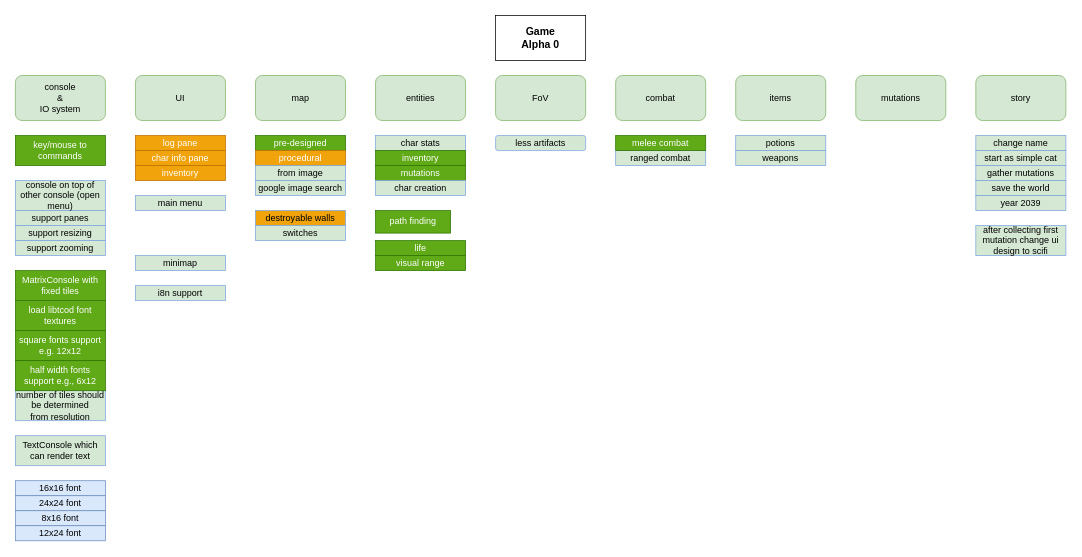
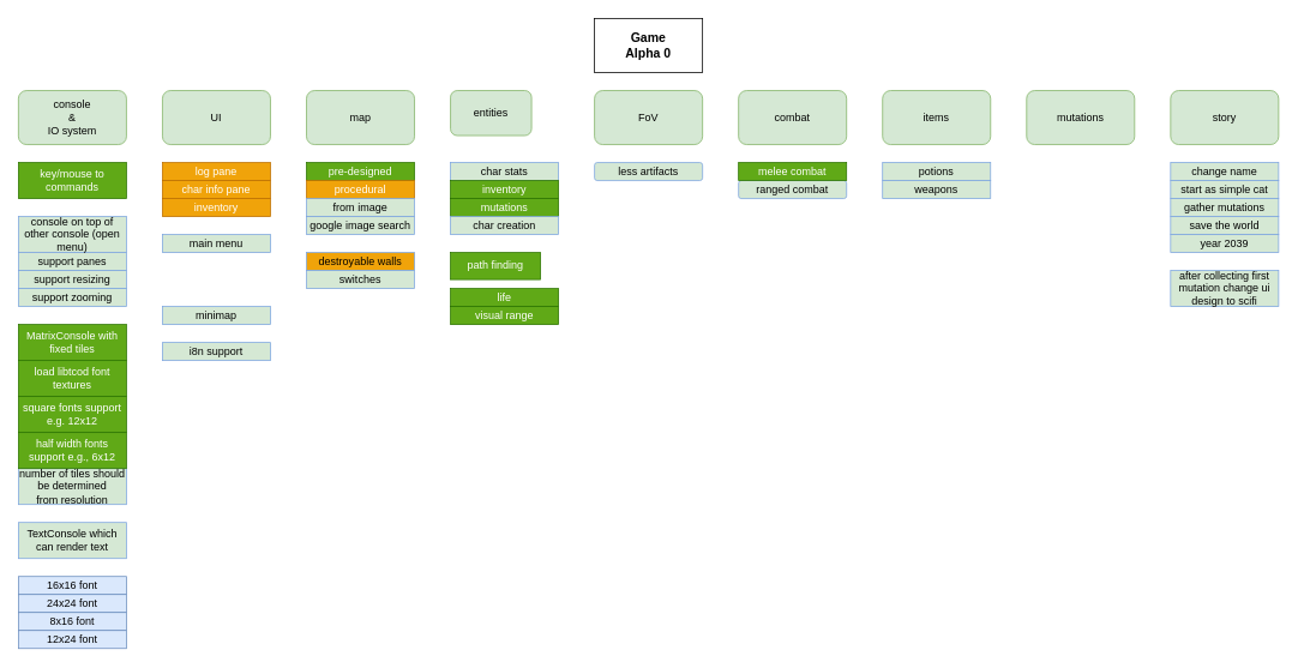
  <mxCell id="0" />
  <mxCell id="1" parent="0" />
  <mxCell id="2" value="console&lt;br&gt;&amp;amp;&lt;br&gt;IO system" style="rounded=1;whiteSpace=wrap;html=1;fillColor=#d5e8d4;strokeColor=#82b366;" parent="1" vertex="1"><mxGeometry x="20" y="100" width="120" height="60" as="geometry" /></mxCell>
  <mxCell id="3" value="map" style="rounded=1;whiteSpace=wrap;html=1;fillColor=#d5e8d4;strokeColor=#82b366;" parent="1" vertex="1"><mxGeometry x="340" y="100" width="120" height="60" as="geometry" /></mxCell>
  <mxCell id="4" value="pre-designed" style="rounded=0;whiteSpace=wrap;html=1;fillColor=#60a917;strokeColor=#2D7600;glass=0;fontColor=#ffffff;" parent="1" vertex="1"><mxGeometry x="340" y="180" width="120" height="20" as="geometry" /></mxCell>
  <mxCell id="5" value="combat" style="rounded=1;whiteSpace=wrap;html=1;fillColor=#d5e8d4;strokeColor=#82b366;" parent="1" vertex="1"><mxGeometry x="820" y="100" width="120" height="60" as="geometry" /></mxCell>
- <mxCell id="6" value="entities" style="rounded=1;whiteSpace=wrap;html=1;fillColor=#d5e8d4;strokeColor=#82b366;" parent="1" vertex="1"><mxGeometry x="500" y="100" width="120" height="60" as="geometry" /></mxCell>
+ <mxCell id="6" value="entities" style="rounded=1;whiteSpace=wrap;html=1;fillColor=#d5e8d4;strokeColor=#82b366;" parent="1" vertex="1"><mxGeometry x="500" y="100" width="90" height="50" as="geometry" /></mxCell>
  <mxCell id="7" value="items" style="rounded=1;whiteSpace=wrap;html=1;fillColor=#d5e8d4;strokeColor=#82b366;" parent="1" vertex="1"><mxGeometry x="980" y="100" width="120" height="60" as="geometry" /></mxCell>
  <mxCell id="8" value="UI" style="rounded=1;whiteSpace=wrap;html=1;fillColor=#d5e8d4;strokeColor=#82b366;" parent="1" vertex="1"><mxGeometry x="180" y="100" width="120" height="60" as="geometry" /></mxCell>
  <mxCell id="9" value="procedural" style="rounded=0;whiteSpace=wrap;html=1;fillColor=#f0a30a;strokeColor=#BD7000;comic=0;fontColor=#ffffff;" parent="1" vertex="1"><mxGeometry x="340" y="200" width="120" height="20" as="geometry" /></mxCell>
  <mxCell id="10" value="from image" style="rounded=0;whiteSpace=wrap;html=1;fillColor=#D5E8D4;strokeColor=#7EA6E0;comic=0;" parent="1" vertex="1"><mxGeometry x="340" y="220" width="120" height="20" as="geometry" /></mxCell>
  <mxCell id="11" value="google image search" style="rounded=0;whiteSpace=wrap;html=1;fillColor=#D5E8D4;strokeColor=#7EA6E0;comic=0;" parent="1" vertex="1"><mxGeometry x="340" y="240" width="120" height="20" as="geometry" /></mxCell>
  <mxCell id="12" value="life" style="rounded=0;whiteSpace=wrap;html=1;fillColor=#60a917;strokeColor=#2D7600;glass=0;fontColor=#ffffff;" parent="1" vertex="1"><mxGeometry x="500" y="320" width="120" height="20" as="geometry" /></mxCell>
  <mxCell id="13" value="char stats" style="rounded=0;whiteSpace=wrap;html=1;fillColor=#D5E8D4;strokeColor=#7EA6E0;comic=0;" parent="1" vertex="1"><mxGeometry x="500" y="180" width="120" height="20" as="geometry" /></mxCell>
  <mxCell id="14" value="inventory" style="rounded=0;whiteSpace=wrap;html=1;fillColor=#60a917;strokeColor=#2D7600;comic=0;fontColor=#ffffff;" parent="1" vertex="1"><mxGeometry x="500" y="200" width="120" height="20" as="geometry" /></mxCell>
  <mxCell id="15" value="mutations" style="rounded=0;whiteSpace=wrap;html=1;fillColor=#60a917;strokeColor=#2D7600;comic=0;fontColor=#ffffff;" parent="1" vertex="1"><mxGeometry x="500" y="220" width="120" height="20" as="geometry" /></mxCell>
  <mxCell id="16" value="char creation" style="rounded=0;whiteSpace=wrap;html=1;fillColor=#D5E8D4;strokeColor=#7EA6E0;glass=0;" parent="1" vertex="1"><mxGeometry x="500" y="240" width="120" height="20" as="geometry" /></mxCell>
  <mxCell id="17" value="destroyable walls" style="rounded=0;whiteSpace=wrap;html=1;fillColor=#f0a30a;strokeColor=#7EA6E0;comic=0;" parent="1" vertex="1"><mxGeometry x="340" y="280" width="120" height="20" as="geometry" /></mxCell>
  <mxCell id="18" value="switches" style="rounded=0;whiteSpace=wrap;html=1;fillColor=#D5E8D4;strokeColor=#7EA6E0;comic=0;" parent="1" vertex="1"><mxGeometry x="340" y="300" width="120" height="20" as="geometry" /></mxCell>
  <mxCell id="19" value="FoV" style="rounded=1;whiteSpace=wrap;html=1;fillColor=#d5e8d4;strokeColor=#82b366;" parent="1" vertex="1"><mxGeometry x="660" y="100" width="120" height="60" as="geometry" /></mxCell>
  <mxCell id="20" value="path finding" style="rounded=0;whiteSpace=wrap;html=1;fillColor=#60a917;strokeColor=#2D7600;glass=0;fontColor=#ffffff;" parent="1" vertex="1"><mxGeometry x="500" y="280" width="100" height="30" as="geometry" /></mxCell>
  <mxCell id="21" value="visual range" style="rounded=0;whiteSpace=wrap;html=1;fillColor=#60a917;strokeColor=#2D7600;glass=0;fontColor=#ffffff;" parent="1" vertex="1"><mxGeometry x="500" y="340" width="120" height="20" as="geometry" /></mxCell>
- <mxCell id="22" value="ranged combat" style="rounded=0;whiteSpace=wrap;html=1;fillColor=#D5E8D4;strokeColor=#7EA6E0;comic=0;" parent="1" vertex="1"><mxGeometry x="820" y="200" width="120" height="20" as="geometry" /></mxCell>
+ <mxCell id="22" value="ranged combat" style="whiteSpace=wrap;html=1;fillColor=#D5E8D4;strokeColor=#7EA6E0;comic=0;rounded=1;" parent="1" vertex="1"><mxGeometry x="820" y="200" width="120" height="20" as="geometry" /></mxCell>
  <mxCell id="23" value="log pane" style="rounded=0;whiteSpace=wrap;html=1;fillColor=#f0a30a;strokeColor=#BD7000;glass=0;fontColor=#ffffff;" parent="1" vertex="1"><mxGeometry x="180" y="180" width="120" height="20" as="geometry" /></mxCell>
  <mxCell id="24" value="char info pane" style="rounded=0;whiteSpace=wrap;html=1;fillColor=#f0a30a;strokeColor=#BD7000;glass=0;fontColor=#ffffff;" parent="1" vertex="1"><mxGeometry x="180" y="200" width="120" height="20" as="geometry" /></mxCell>
  <mxCell id="25" value="inventory" style="rounded=0;whiteSpace=wrap;html=1;fillColor=#f0a30a;strokeColor=#BD7000;glass=0;fontColor=#ffffff;" parent="1" vertex="1"><mxGeometry x="180" y="220" width="120" height="20" as="geometry" /></mxCell>
  <mxCell id="26" value="main menu" style="rounded=0;whiteSpace=wrap;html=1;fillColor=#D5E8D4;strokeColor=#7EA6E0;glass=0;" parent="1" vertex="1"><mxGeometry x="180" y="260" width="120" height="20" as="geometry" /></mxCell>
  <mxCell id="27" value="minimap" style="rounded=0;whiteSpace=wrap;html=1;fillColor=#D5E8D4;strokeColor=#7EA6E0;glass=0;" parent="1" vertex="1"><mxGeometry x="180" y="340" width="120" height="20" as="geometry" /></mxCell>
  <mxCell id="28" value="key/mouse to commands" style="rounded=0;whiteSpace=wrap;html=1;fillColor=#60a917;strokeColor=#2D7600;glass=0;fontColor=#ffffff;" parent="1" vertex="1"><mxGeometry x="20" y="180" width="120" height="40" as="geometry" /></mxCell>
  <mxCell id="29" value="support panes" style="rounded=0;whiteSpace=wrap;html=1;fillColor=#D5E8D4;strokeColor=#7EA6E0;glass=0;" parent="1" vertex="1"><mxGeometry x="20" y="280" width="120" height="20" as="geometry" /></mxCell>
  <mxCell id="30" value="console on top of other console (open menu)" style="rounded=0;whiteSpace=wrap;html=1;fillColor=#D5E8D4;strokeColor=#7EA6E0;glass=0;" parent="1" vertex="1"><mxGeometry x="20" y="240" width="120" height="40" as="geometry" /></mxCell>
  <mxCell id="31" value="potions" style="rounded=0;whiteSpace=wrap;html=1;fillColor=#D5E8D4;strokeColor=#7EA6E0;comic=0;" parent="1" vertex="1"><mxGeometry x="980" y="180" width="120" height="20" as="geometry" /></mxCell>
  <mxCell id="32" value="weapons" style="rounded=0;whiteSpace=wrap;html=1;fillColor=#D5E8D4;strokeColor=#7EA6E0;comic=0;" parent="1" vertex="1"><mxGeometry x="980" y="200" width="120" height="20" as="geometry" /></mxCell>
  <mxCell id="33" value="mutations" style="rounded=1;whiteSpace=wrap;html=1;fillColor=#d5e8d4;strokeColor=#82b366;" parent="1" vertex="1"><mxGeometry x="1140" y="100" width="120" height="60" as="geometry" /></mxCell>
  <mxCell id="34" value="less artifacts" style="whiteSpace=wrap;html=1;fillColor=#D5E8D4;strokeColor=#7EA6E0;comic=0;rounded=1;" parent="1" vertex="1"><mxGeometry x="660" y="180" width="120" height="20" as="geometry" /></mxCell>
  <mxCell id="35" value="load libtcod font textures" style="rounded=0;whiteSpace=wrap;html=1;fillColor=#60a917;strokeColor=#2D7600;glass=0;fontColor=#ffffff;" parent="1" vertex="1"><mxGeometry x="20" y="400" width="120" height="40" as="geometry" /></mxCell>
  <mxCell id="36" value="support resizing" style="rounded=0;whiteSpace=wrap;html=1;fillColor=#D5E8D4;strokeColor=#7EA6E0;glass=0;" parent="1" vertex="1"><mxGeometry x="20" y="300" width="120" height="20" as="geometry" /></mxCell>
  <mxCell id="37" value="Game&lt;br style=&quot;font-size: 14px;&quot;&gt;Alpha 0" style="rounded=0;whiteSpace=wrap;html=1;glass=0;comic=0;fontStyle=1;fontSize=14;" parent="1" vertex="1"><mxGeometry x="660" width="120" height="60" as="geometry" y="20" /></mxCell>
  <mxCell id="38" value="square fonts support e.g. 12x12" style="rounded=0;whiteSpace=wrap;html=1;fillColor=#60a917;strokeColor=#2D7600;glass=0;fontColor=#ffffff;" parent="1" vertex="1"><mxGeometry x="20" y="440" width="120" height="40" as="geometry" /></mxCell>
  <mxCell id="39" value="number of tiles should be determined from&amp;nbsp;resolution" style="rounded=0;whiteSpace=wrap;html=1;fillColor=#D5E8D4;strokeColor=#7EA6E0;glass=0;" parent="1" vertex="1"><mxGeometry x="20" y="520" width="120" height="40" as="geometry" /></mxCell>
  <mxCell id="40" value="half width fonts support e.g., 6x12" style="rounded=0;whiteSpace=wrap;html=1;fillColor=#60a917;strokeColor=#2D7600;glass=0;fontColor=#ffffff;" parent="1" vertex="1"><mxGeometry x="20" y="480" width="120" height="40" as="geometry" /></mxCell>
  <mxCell id="41" value="story" style="rounded=1;whiteSpace=wrap;html=1;fillColor=#d5e8d4;strokeColor=#82b366;" parent="1" vertex="1"><mxGeometry x="1300" y="100" width="120" height="60" as="geometry" /></mxCell>
  <mxCell id="42" value="change name" style="rounded=0;whiteSpace=wrap;html=1;fillColor=#D5E8D4;strokeColor=#7EA6E0;comic=0;" parent="1" vertex="1"><mxGeometry x="1300" y="180" width="120" height="20" as="geometry" /></mxCell>
  <mxCell id="43" value="start as simple cat" style="rounded=0;whiteSpace=wrap;html=1;fillColor=#D5E8D4;strokeColor=#7EA6E0;comic=0;" parent="1" vertex="1"><mxGeometry x="1300" y="200" width="120" height="20" as="geometry" /></mxCell>
  <mxCell id="44" value="gather mutations" style="rounded=0;whiteSpace=wrap;html=1;fillColor=#D5E8D4;strokeColor=#7EA6E0;comic=0;" parent="1" vertex="1"><mxGeometry x="1300" y="220" width="120" height="20" as="geometry" /></mxCell>
  <mxCell id="45" value="save the world" style="rounded=0;whiteSpace=wrap;html=1;fillColor=#D5E8D4;strokeColor=#7EA6E0;comic=0;" parent="1" vertex="1"><mxGeometry x="1300" y="240" width="120" height="20" as="geometry" /></mxCell>
  <mxCell id="46" value="year 2039" style="rounded=0;whiteSpace=wrap;html=1;fillColor=#D5E8D4;strokeColor=#7EA6E0;comic=0;" parent="1" vertex="1"><mxGeometry x="1300" y="260" width="120" height="20" as="geometry" /></mxCell>
  <mxCell id="47" value="after collecting first mutation change ui design to scifi" style="rounded=0;whiteSpace=wrap;html=1;fillColor=#D5E8D4;strokeColor=#7EA6E0;glass=0;" parent="1" vertex="1"><mxGeometry x="1300" y="300" width="120" height="40" as="geometry" /></mxCell>
  <mxCell id="48" value="MatrixConsole with fixed tiles" style="rounded=0;whiteSpace=wrap;html=1;fillColor=#60a917;strokeColor=#2D7600;glass=0;fontColor=#ffffff;" parent="1" vertex="1"><mxGeometry x="20" y="360" width="120" height="40" as="geometry" /></mxCell>
  <mxCell id="49" value="TextConsole which can render text" style="rounded=0;whiteSpace=wrap;html=1;fillColor=#D5E8D4;strokeColor=#7EA6E0;glass=0;" parent="1" vertex="1"><mxGeometry x="20" y="580" width="120" height="40" as="geometry" /></mxCell>
  <mxCell id="50" value="support zooming" style="rounded=0;whiteSpace=wrap;html=1;fillColor=#D5E8D4;strokeColor=#7EA6E0;glass=0;" vertex="1" parent="1"><mxGeometry x="20" y="320" width="120" height="20" as="geometry" /></mxCell>
  <mxCell id="51" value="i8n support" style="rounded=0;whiteSpace=wrap;html=1;fillColor=#D5E8D4;strokeColor=#7EA6E0;glass=0;" vertex="1" parent="1"><mxGeometry x="180" y="380" width="120" height="20" as="geometry" /></mxCell>
  <mxCell id="52" value="melee combat" style="rounded=0;whiteSpace=wrap;html=1;fillColor=#60a917;strokeColor=#2D7600;comic=0;fontColor=#ffffff;" vertex="1" parent="1"><mxGeometry x="820" y="180" width="120" height="20" as="geometry" /></mxCell>
  <mxCell id="53" value="16x16 font" style="rounded=0;whiteSpace=wrap;html=1;glass=0;fillColor=#dae8fc;strokeColor=#6c8ebf;" vertex="1" parent="1"><mxGeometry x="20" y="640" width="120" height="20" as="geometry" /></mxCell>
  <mxCell id="54" value="24x24 font" style="rounded=0;whiteSpace=wrap;html=1;fillColor=#dae8fc;strokeColor=#6c8ebf;glass=0;" vertex="1" parent="1"><mxGeometry x="20" y="660" width="120" height="20" as="geometry" /></mxCell>
  <mxCell id="55" value="8x16 font" style="rounded=0;whiteSpace=wrap;html=1;fillColor=#dae8fc;strokeColor=#6c8ebf;glass=0;" vertex="1" parent="1"><mxGeometry x="20" y="680" width="120" height="20" as="geometry" /></mxCell>
  <mxCell id="56" value="12x24 font" style="rounded=0;whiteSpace=wrap;html=1;fillColor=#dae8fc;strokeColor=#6c8ebf;glass=0;" vertex="1" parent="1"><mxGeometry x="20" y="700" width="120" height="20" as="geometry" /></mxCell>
